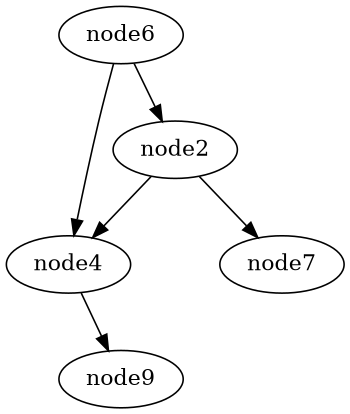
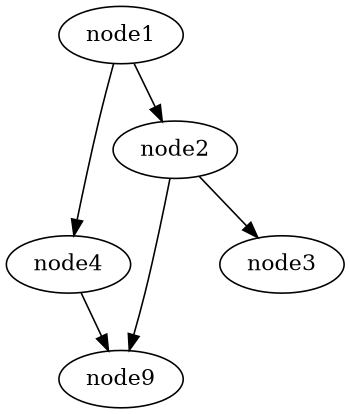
  digraph {
    n1 [label=node9]
    node4
    node2
-   node3 [label=node7]
-   node1 [label=node6]
+   node3
+   node1
    node4 -> n1
-   node2 -> node4
+   node2 -> n1
    node2 -> node3
    node1 -> node4
    node1 -> node2
  }
